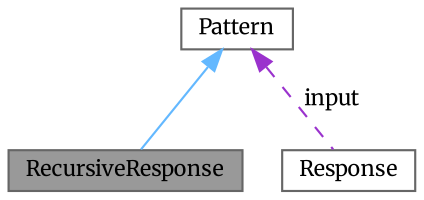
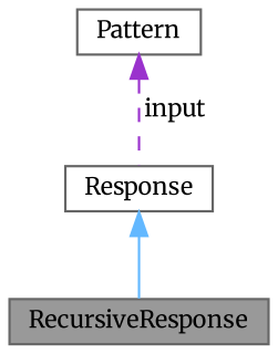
  digraph {
    fontname=Merriweather
    node [color=gray40 fillcolor=white fontname=Merriweather fontsize=10 shape=box style=filled]
    edge [dir=back fontname=Merriweather fontsize=10 labelfontname=Helvetica labelfontsize=10]
    n1 [fillcolor=grey60 fontcolor=black height=0.2 label=RecursiveResponse width=0.4]
    n2 [height=0.2 label=Response width=0.4]
    n3 [height=0.2 label=Pattern width=0.4]
-   n3 -> n1 [color=steelblue1 style=solid]
+   n2 -> n1 [color=steelblue1 style=solid]
    n3 -> n2 [color=darkorchid3 label=" input" style=dashed]
  }
